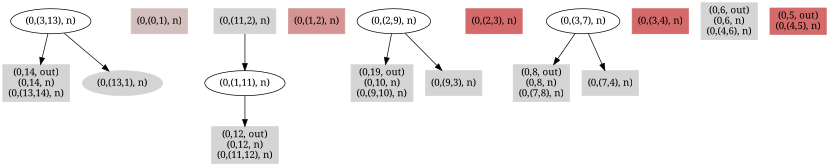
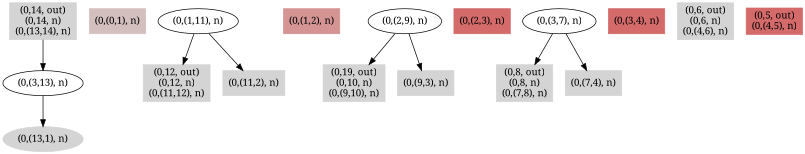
  digraph {
    fontname="Noto Serif"
    node [color=".0 .0 .83" fontname="Noto Serif" shape=box style=filled]
    edge [fontname="Noto Serif"]
    n1 [label="(0,14, out)\n(0,14, n)\n(0,(13,14), n)"]
    n2 [label="(0,(13,1), n)" shape=ellipse]
    n3 [label="(0,(3,13), n)" color="" shape="" style=""]
    n4 [color=".0 .1 .83" label="(0,(0,1), n)"]
    n5 [label="(0,12, out)\n(0,12, n)\n(0,(11,12), n)"]
    n6 [label="(0,(11,2), n)"]
    n7 [label="(0,(1,11), n)" color="" shape="" style=""]
    n8 [color=".0 .3 .83" label="(0,(1,2), n)"]
    n9 [label="(0,19, out)\n(0,10, n)\n(0,(9,10), n)"]
    n10 [label="(0,(9,3), n)"]
    n11 [label="(0,(2,9), n)" color="" shape="" style=""]
    n12 [color=".0 .5 .83" label="(0,(2,3), n)"]
    n13 [label="(0,8, out)\n(0,8, n)\n(0,(7,8), n)"]
    n14 [label="(0,(7,4), n)"]
    n15 [label="(0,(3,7), n)" color="" shape="" style=""]
    n16 [color=".0 .5 .83" label="(0,(3,4), n)"]
    n17 [label="(0,6, out)\n(0,6, n)\n(0,(4,6), n)"]
    n18 [color=".0 .5 .83" label="(0,5, out)\n(0,(4,5), n)"]
-   n3 -> n1
+   n1 -> n3
    n3 -> n2
    n7 -> n5
-   n6 -> n7
+   n7 -> n6
    n11 -> n9
    n11 -> n10
    n15 -> n13
    n15 -> n14
  }
